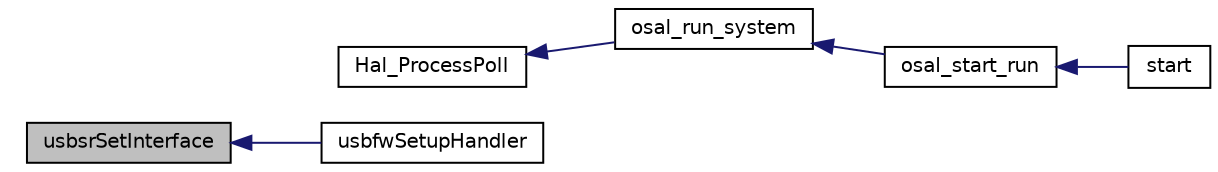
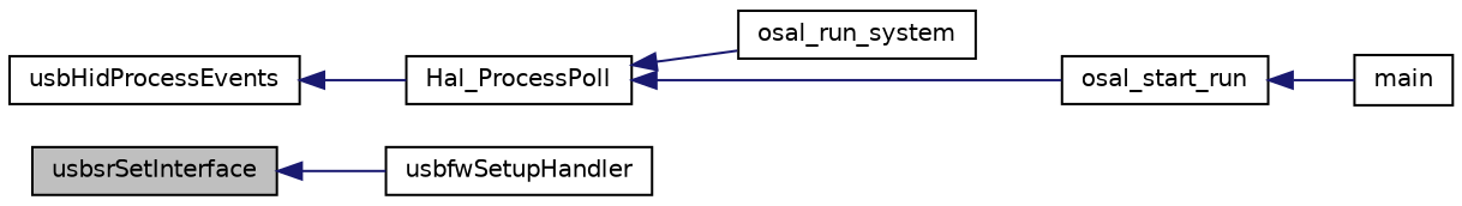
  digraph {
    rankdir=LR
    node [color=black fillcolor=white fontname=Helvetica fontsize=10 shape=record style=filled]
    edge [color=midnightblue dir=back fontname=Helvetica fontsize=10 labelfontname=Helvetica labelfontsize=10 style=solid]
    n1 [fillcolor=grey75 fontcolor=black height=0.2 label=usbsrSetInterface width=0.4]
    n2 [height=0.2 label=usbfwSetupHandler width=0.4]
+   n3 [height=0.2 label=usbHidProcessEvents width=0.4]
    n4 [height=0.2 label=Hal_ProcessPoll width=0.4]
    n5 [height=0.2 label=osal_run_system width=0.4]
    n6 [height=0.2 label=osal_start_run width=0.4]
-   n7 [height=0.2 label=start width=0.4]
+   n7 [height=0.2 label=main width=0.4]
    n1 -> n2
+   n3 -> n4
    n4 -> n5
-   n5 -> n6
+   n4 -> n6
    n6 -> n7
  }
